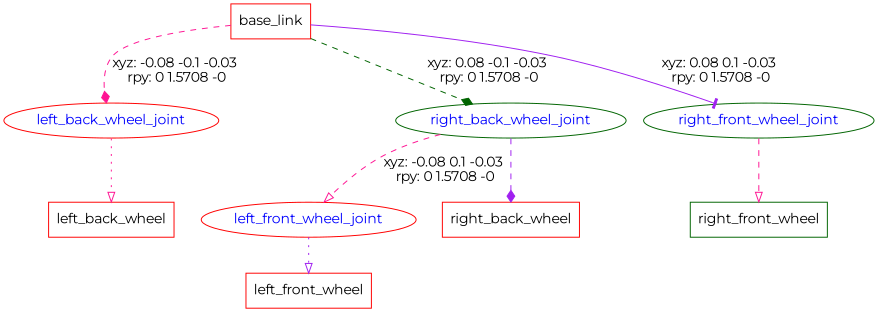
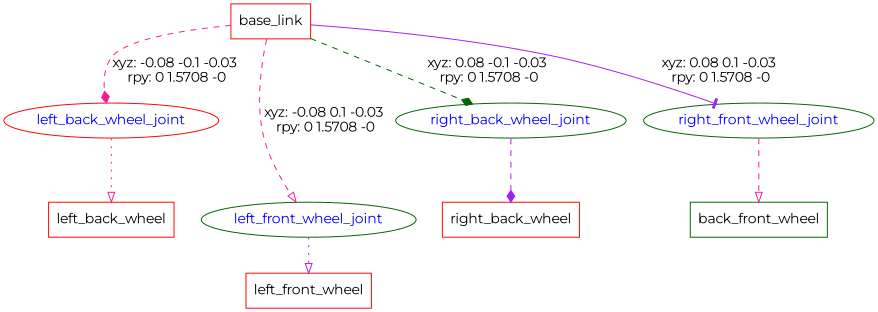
  digraph {
    fontname=Montserrat
    node [color=red fontname=Montserrat shape=box]
    edge [arrowhead=onormal color=deeppink fontname=Montserrat style=dashed]
    n1 [label=base_link]
    left_back_wheel_joint [fontcolor=blue shape=ellipse]
-   left_front_wheel_joint [fontcolor=blue shape=ellipse]
+   left_front_wheel_joint [color=darkgreen fontcolor=blue shape=ellipse]
    right_back_wheel_joint [color=darkgreen fontcolor=blue shape=ellipse]
    right_front_wheel_joint [color=darkgreen fontcolor=blue shape=ellipse]
    n6 [label=left_back_wheel]
    n7 [label=left_front_wheel]
    n8 [label=right_back_wheel]
-   n9 [color=darkgreen label=right_front_wheel]
+   n9 [color=darkgreen label=back_front_wheel]
    n1 -> left_back_wheel_joint [arrowhead=diamond label="xyz: -0.08 -0.1 -0.03 \nrpy: 0 1.5708 -0"]
-   right_back_wheel_joint -> left_front_wheel_joint [label="xyz: -0.08 0.1 -0.03 \nrpy: 0 1.5708 -0"]
+   n1 -> left_front_wheel_joint [label="xyz: -0.08 0.1 -0.03 \nrpy: 0 1.5708 -0"]
    n1 -> right_back_wheel_joint [arrowhead=diamond color=darkgreen label="xyz: 0.08 -0.1 -0.03 \nrpy: 0 1.5708 -0"]
    n1 -> right_front_wheel_joint [arrowhead=tee color=purple label="xyz: 0.08 0.1 -0.03 \nrpy: 0 1.5708 -0" style=solid]
    left_back_wheel_joint -> n6 [style=dotted]
    left_front_wheel_joint -> n7 [color=purple style=dotted]
    right_back_wheel_joint -> n8 [arrowhead=diamond color=purple]
    right_front_wheel_joint -> n9
  }
